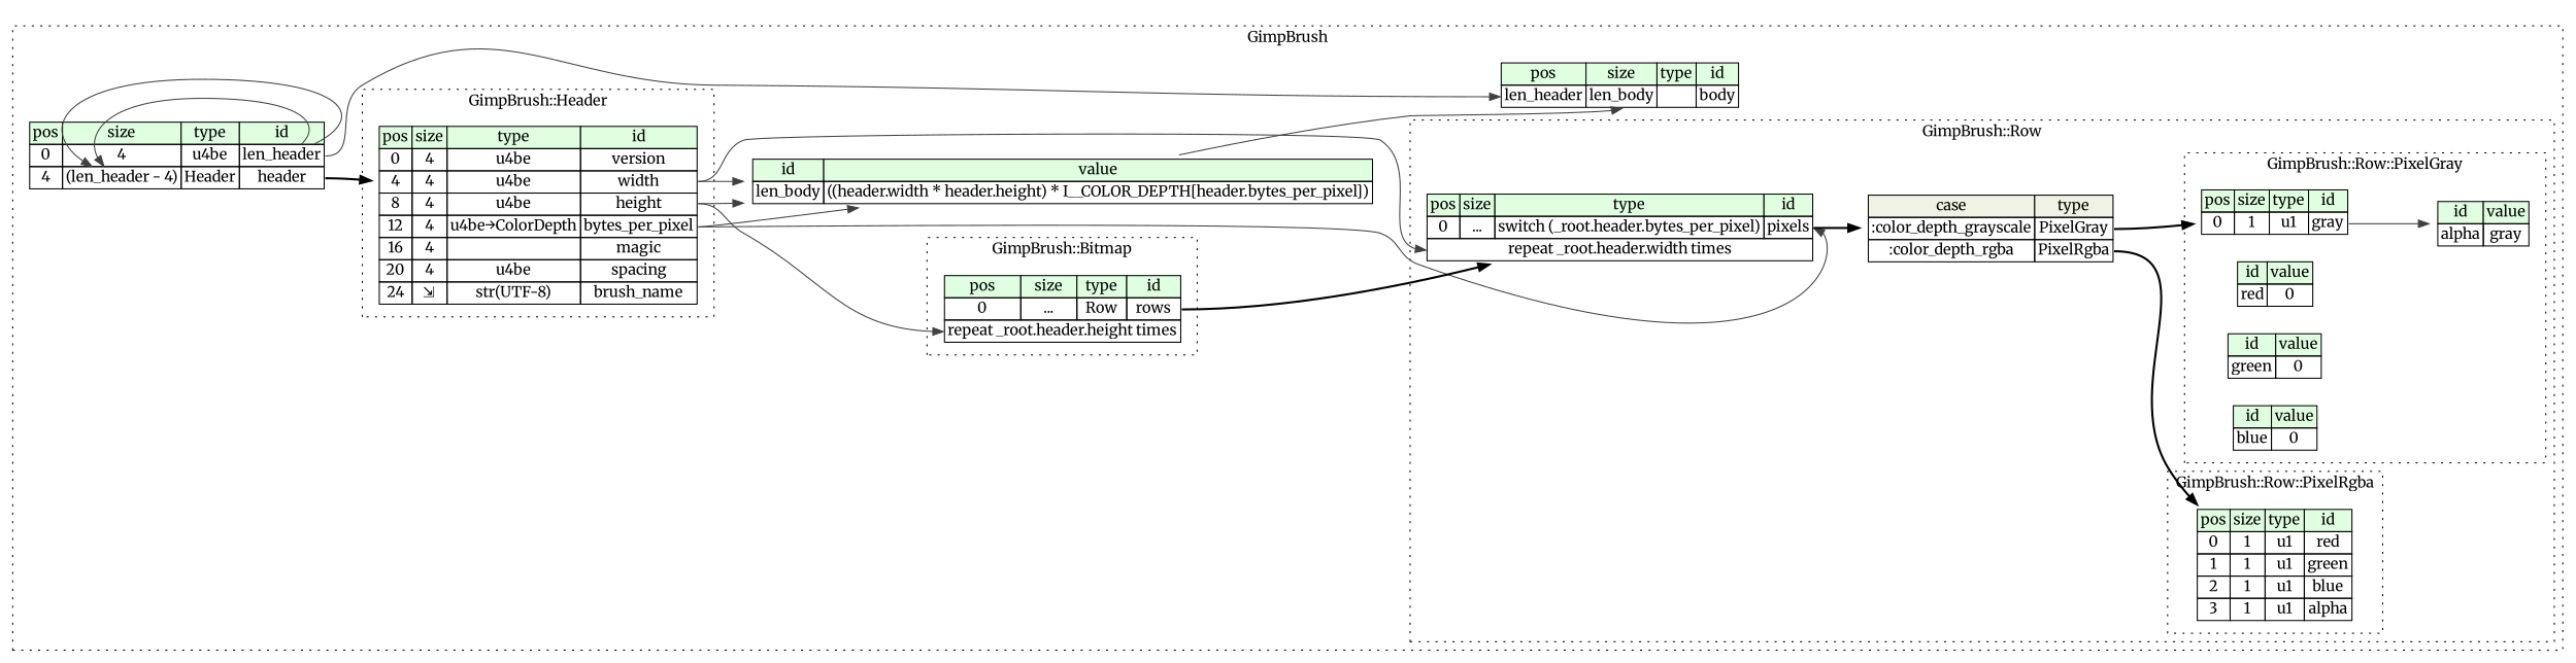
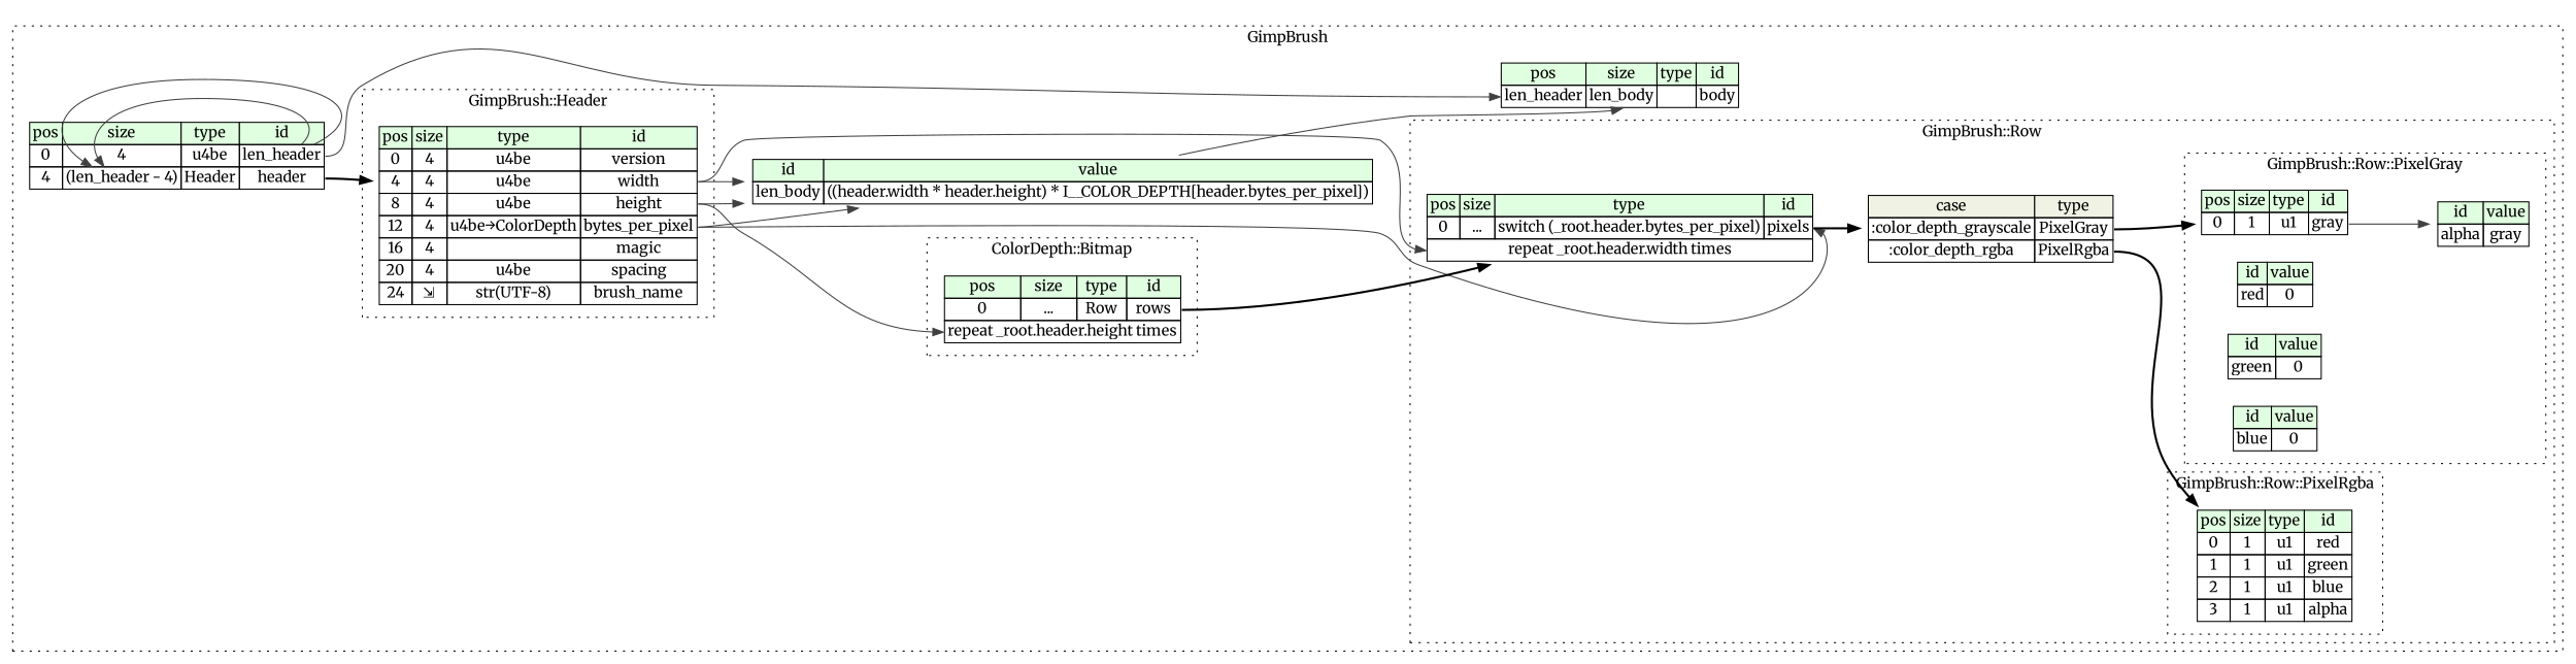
  digraph {
    rankdir=LR
    fontname=Merriweather
    node [shape=plaintext fontname=Merriweather]
    edge [color="#404040" tailport=len_header_type fontname=Merriweather]
    n1 [label=<<TABLE BORDER="0" CELLBORDER="1" CELLSPACING="0"> 				<TR><TD BGCOLOR="#E0FFE0">pos</TD><TD BGCOLOR="#E0FFE0">size</TD><TD BGCOLOR="#E0FFE0">type</TD><TD BGCOLOR="#E0FFE0">id</TD></TR> 				<TR><TD PORT="version_pos">0</TD><TD PORT="version_size">4</TD><TD>u4be</TD><TD PORT="version_type">version</TD></TR> 				<TR><TD PORT="width_pos">4</TD><TD PORT="width_size">4</TD><TD>u4be</TD><TD PORT="width_type">width</TD></TR> 				<TR><TD PORT="height_pos">8</TD><TD PORT="height_size">4</TD><TD>u4be</TD><TD PORT="height_type">height</TD></TR> 				<TR><TD PORT="bytes_per_pixel_pos">12</TD><TD PORT="bytes_per_pixel_size">4</TD><TD>u4be→ColorDepth</TD><TD PORT="bytes_per_pixel_type">bytes_per_pixel</TD></TR> 				<TR><TD PORT="magic_pos">16</TD><TD PORT="magic_size">4</TD><TD></TD><TD PORT="magic_type">magic</TD></TR> 				<TR><TD PORT="spacing_pos">20</TD><TD PORT="spacing_size">4</TD><TD>u4be</TD><TD PORT="spacing_type">spacing</TD></TR> 				<TR><TD PORT="brush_name_pos">24</TD><TD PORT="brush_name_size">⇲</TD><TD>str(UTF-8)</TD><TD PORT="brush_name_type">brush_name</TD></TR> 			</TABLE>>]
    n2 [label=<<TABLE BORDER="0" CELLBORDER="1" CELLSPACING="0"> 				<TR><TD BGCOLOR="#E0FFE0">pos</TD><TD BGCOLOR="#E0FFE0">size</TD><TD BGCOLOR="#E0FFE0">type</TD><TD BGCOLOR="#E0FFE0">id</TD></TR> 				<TR><TD PORT="rows_pos">0</TD><TD PORT="rows_size">...</TD><TD>Row</TD><TD PORT="rows_type">rows</TD></TR> 				<TR><TD COLSPAN="4" PORT="rows__repeat">repeat _root.header.height times</TD></TR> 			</TABLE>>]
    n3 [label=<<TABLE BORDER="0" CELLBORDER="1" CELLSPACING="0"> 					<TR><TD BGCOLOR="#E0FFE0">pos</TD><TD BGCOLOR="#E0FFE0">size</TD><TD BGCOLOR="#E0FFE0">type</TD><TD BGCOLOR="#E0FFE0">id</TD></TR> 					<TR><TD PORT="gray_pos">0</TD><TD PORT="gray_size">1</TD><TD>u1</TD><TD PORT="gray_type">gray</TD></TR> 				</TABLE>>]
    n4 [label=<<TABLE BORDER="0" CELLBORDER="1" CELLSPACING="0"> 					<TR><TD BGCOLOR="#E0FFE0">id</TD><TD BGCOLOR="#E0FFE0">value</TD></TR> 					<TR><TD>red</TD><TD>0</TD></TR> 				</TABLE>>]
    n5 [label=<<TABLE BORDER="0" CELLBORDER="1" CELLSPACING="0"> 					<TR><TD BGCOLOR="#E0FFE0">id</TD><TD BGCOLOR="#E0FFE0">value</TD></TR> 					<TR><TD>green</TD><TD>0</TD></TR> 				</TABLE>>]
    n6 [label=<<TABLE BORDER="0" CELLBORDER="1" CELLSPACING="0"> 					<TR><TD BGCOLOR="#E0FFE0">id</TD><TD BGCOLOR="#E0FFE0">value</TD></TR> 					<TR><TD>blue</TD><TD>0</TD></TR> 				</TABLE>>]
    n7 [label=<<TABLE BORDER="0" CELLBORDER="1" CELLSPACING="0"> 					<TR><TD BGCOLOR="#E0FFE0">id</TD><TD BGCOLOR="#E0FFE0">value</TD></TR> 					<TR><TD>alpha</TD><TD>gray</TD></TR> 				</TABLE>>]
    n8 [label=<<TABLE BORDER="0" CELLBORDER="1" CELLSPACING="0"> 					<TR><TD BGCOLOR="#E0FFE0">pos</TD><TD BGCOLOR="#E0FFE0">size</TD><TD BGCOLOR="#E0FFE0">type</TD><TD BGCOLOR="#E0FFE0">id</TD></TR> 					<TR><TD PORT="red_pos">0</TD><TD PORT="red_size">1</TD><TD>u1</TD><TD PORT="red_type">red</TD></TR> 					<TR><TD PORT="green_pos">1</TD><TD PORT="green_size">1</TD><TD>u1</TD><TD PORT="green_type">green</TD></TR> 					<TR><TD PORT="blue_pos">2</TD><TD PORT="blue_size">1</TD><TD>u1</TD><TD PORT="blue_type">blue</TD></TR> 					<TR><TD PORT="alpha_pos">3</TD><TD PORT="alpha_size">1</TD><TD>u1</TD><TD PORT="alpha_type">alpha</TD></TR> 				</TABLE>>]
    n9 [label=<<TABLE BORDER="0" CELLBORDER="1" CELLSPACING="0"> 				<TR><TD BGCOLOR="#E0FFE0">pos</TD><TD BGCOLOR="#E0FFE0">size</TD><TD BGCOLOR="#E0FFE0">type</TD><TD BGCOLOR="#E0FFE0">id</TD></TR> 				<TR><TD PORT="pixels_pos">0</TD><TD PORT="pixels_size">...</TD><TD>switch (_root.header.bytes_per_pixel)</TD><TD PORT="pixels_type">pixels</TD></TR> 				<TR><TD COLSPAN="4" PORT="pixels__repeat">repeat _root.header.width times</TD></TR> 			</TABLE>>]
    n10 [label=<<TABLE BORDER="0" CELLBORDER="1" CELLSPACING="0"> 	<TR><TD BGCOLOR="#F0F2E4">case</TD><TD BGCOLOR="#F0F2E4">type</TD></TR> 	<TR><TD>:color_depth_grayscale</TD><TD PORT="case0">PixelGray</TD></TR> 	<TR><TD>:color_depth_rgba</TD><TD PORT="case1">PixelRgba</TD></TR> </TABLE>>]
    n11 [label=<<TABLE BORDER="0" CELLBORDER="1" CELLSPACING="0"> 			<TR><TD BGCOLOR="#E0FFE0">pos</TD><TD BGCOLOR="#E0FFE0">size</TD><TD BGCOLOR="#E0FFE0">type</TD><TD BGCOLOR="#E0FFE0">id</TD></TR> 			<TR><TD PORT="len_header_pos">0</TD><TD PORT="len_header_size">4</TD><TD>u4be</TD><TD PORT="len_header_type">len_header</TD></TR> 			<TR><TD PORT="header_pos">4</TD><TD PORT="header_size">(len_header - 4)</TD><TD>Header</TD><TD PORT="header_type">header</TD></TR> 		</TABLE>>]
    n12 [label=<<TABLE BORDER="0" CELLBORDER="1" CELLSPACING="0"> 			<TR><TD BGCOLOR="#E0FFE0">id</TD><TD BGCOLOR="#E0FFE0">value</TD></TR> 			<TR><TD>len_body</TD><TD>((header.width * header.height) * I__COLOR_DEPTH[header.bytes_per_pixel])</TD></TR> 		</TABLE>>]
    n13 [label=<<TABLE BORDER="0" CELLBORDER="1" CELLSPACING="0"> 			<TR><TD BGCOLOR="#E0FFE0">pos</TD><TD BGCOLOR="#E0FFE0">size</TD><TD BGCOLOR="#E0FFE0">type</TD><TD BGCOLOR="#E0FFE0">id</TD></TR> 			<TR><TD PORT="body_pos">len_header</TD><TD PORT="body_size">len_body</TD><TD></TD><TD PORT="body_type">body</TD></TR> 		</TABLE>>]
    subgraph cluster_1 {
      label=GimpBrush
      style=dotted
      n11
      n12
      n13
      subgraph cluster_2 {
        label="GimpBrush::Header"
        style=dotted
        n1
      }
      subgraph cluster_3 {
-       label="GimpBrush::Bitmap"
+       label="ColorDepth::Bitmap"
        style=dotted
        n2
      }
      subgraph cluster_4 {
        label="GimpBrush::Row"
        style=dotted
        n9
        n10
        subgraph cluster_5 {
          label="GimpBrush::Row::PixelGray"
          style=dotted
          n3
          n4
          n5
          n6
          n7
        }
        subgraph cluster_6 {
          label="GimpBrush::Row::PixelRgba"
          style=dotted
          n8
        }
      }
    }
    n1 -> n2 [headport=rows__repeat tailport=height_type]
    n1 -> n9 [headport=pixels_type tailport=bytes_per_pixel_type]
    n1 -> n9 [headport=pixels__repeat tailport=width_type]
    n1 -> n12 [tailport=width_type]
    n1 -> n12 [tailport=height_type]
    n1 -> n12 [tailport=bytes_per_pixel_type]
    n2 -> n9 [style=bold tailport=rows_type color=""]
    n3 -> n7 [tailport=gray_type]
    n9 -> n10 [style=bold tailport=pixels_type color=""]
    n10 -> n3 [style=bold tailport=case0 color=""]
    n10 -> n8 [style=bold tailport=case1 color=""]
    n11 -> n1 [style=bold tailport=header_type color=""]
    n11 -> n11 [headport=header_size]
    n11 -> n11 [headport=header_size]
    n11 -> n13 [headport=body_pos]
    n12 -> n13 [headport=body_size tailport=len_body_type]
  }
